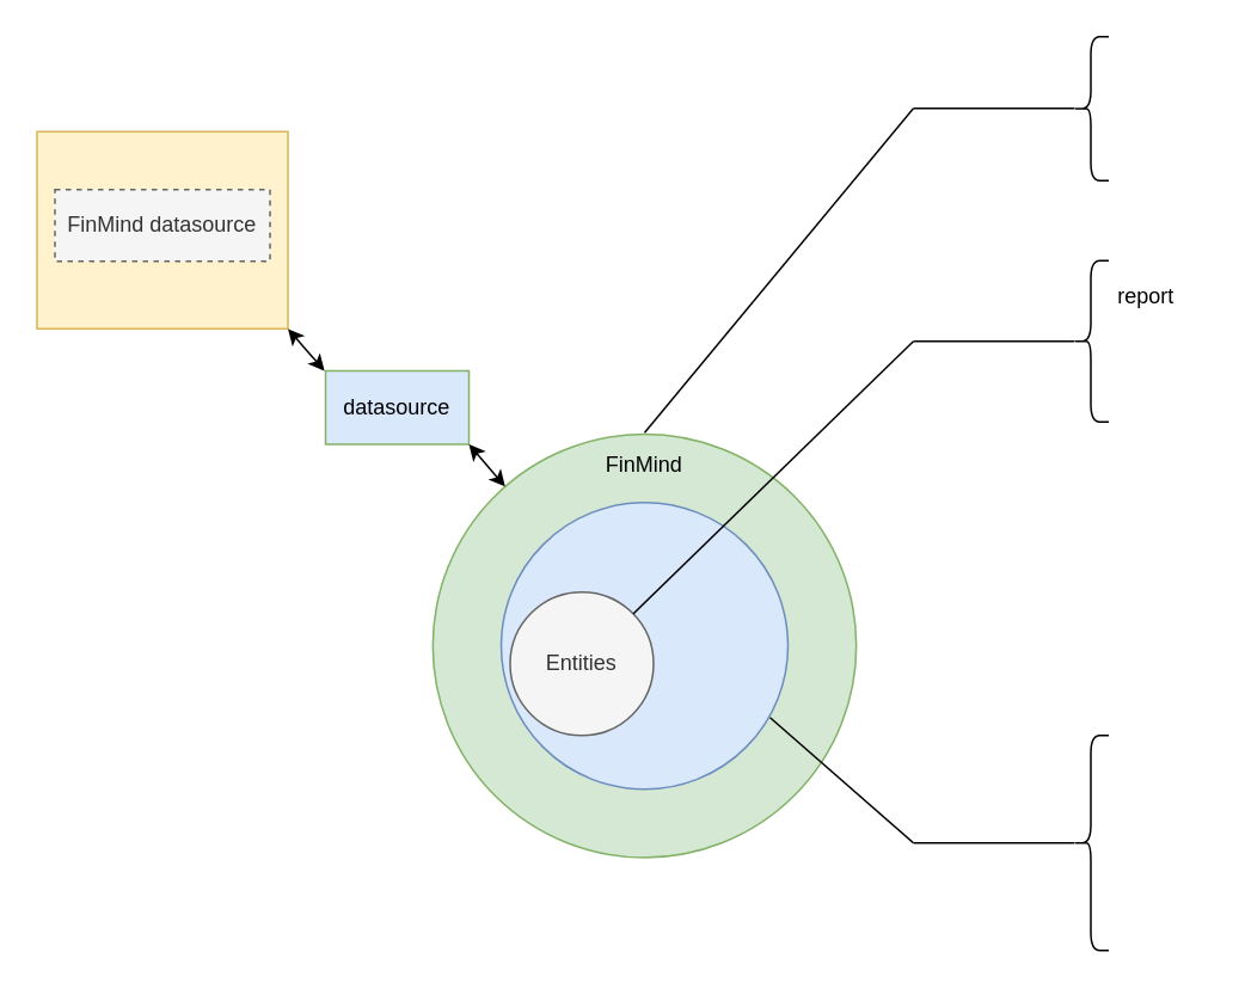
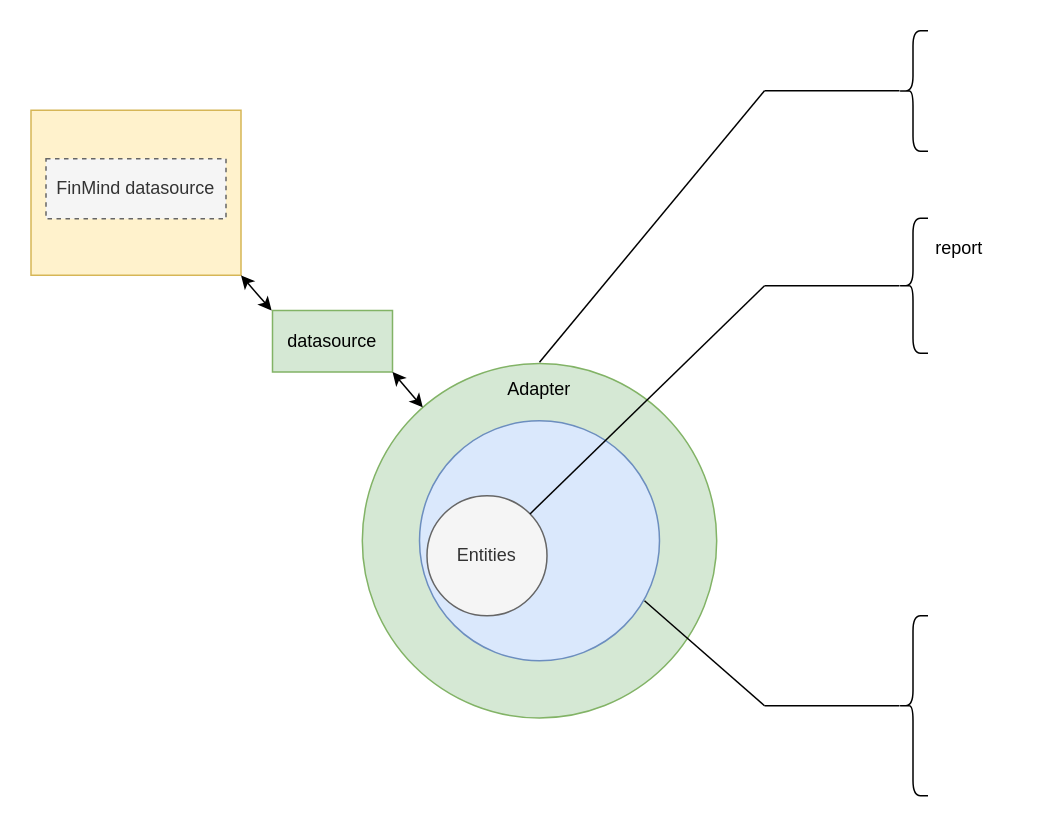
  <mxCell id="0" />
  <mxCell id="1" parent="0" />
  <mxCell id="2" value="" style="ellipse;whiteSpace=wrap;html=1;aspect=fixed;fillColor=#d5e8d4;strokeColor=#82b366;" vertex="1" parent="1"><mxGeometry x="240.88" y="241.88" width="236.25" height="236.25" as="geometry" /></mxCell>
  <mxCell id="3" value="" style="ellipse;whiteSpace=wrap;html=1;aspect=fixed;fillColor=#dae8fc;strokeColor=#6c8ebf;" vertex="1" parent="1"><mxGeometry x="279" y="280" width="160" height="160" as="geometry" /></mxCell>
  <mxCell id="4" value="Entities" style="ellipse;whiteSpace=wrap;html=1;aspect=fixed;fillColor=#f5f5f5;fontColor=#333333;strokeColor=#666666;" vertex="1" parent="1"><mxGeometry x="284" y="330" width="80" height="80" as="geometry" /></mxCell>
- <mxCell id="5" value="FinMind" style="text;html=1;strokeColor=none;fillColor=none;align=center;verticalAlign=middle;whiteSpace=wrap;rounded=0;" vertex="1" parent="1"><mxGeometry x="329" y="244" width="60" height="30" as="geometry" /></mxCell>
+ <mxCell id="5" value="Adapter" style="text;html=1;strokeColor=none;fillColor=none;align=center;verticalAlign=middle;whiteSpace=wrap;rounded=0;" vertex="1" parent="1"><mxGeometry x="329" y="244" width="60" height="30" as="geometry" /></mxCell>
  <mxCell id="6" value="" style="rounded=0;whiteSpace=wrap;html=1;fillColor=#fff2cc;strokeColor=#d6b656;" vertex="1" parent="1"><mxGeometry x="20" y="73" width="140" height="110" as="geometry" /></mxCell>
  <mxCell id="7" value="FinMind datasource" style="rounded=0;whiteSpace=wrap;html=1;fillColor=#f5f5f5;fontColor=#333333;strokeColor=#666666;dashed=1;" vertex="1" parent="1"><mxGeometry x="30" y="105.31" width="120" height="40" as="geometry" /></mxCell>
- <mxCell id="8" value="datasource" style="rounded=0;whiteSpace=wrap;html=1;fillColor=#dae8fc;strokeColor=#82b366;" vertex="1" parent="1"><mxGeometry x="181" y="206.5" width="80" height="41" as="geometry" /></mxCell>
+ <mxCell id="8" value="datasource" style="rounded=0;whiteSpace=wrap;html=1;fillColor=#d5e8d4;strokeColor=#82b366;" vertex="1" parent="1"><mxGeometry x="181" y="206.5" width="80" height="41" as="geometry" /></mxCell>
  <mxCell id="9" value="" style="endArrow=none;html=1;rounded=0;" edge="1" parent="1" source="4"><mxGeometry width="50" height="50" relative="1" as="geometry"><mxPoint x="539" y="324" as="sourcePoint" /><mxPoint x="509" y="190" as="targetPoint" /></mxGeometry></mxCell>
  <mxCell id="10" value="" style="endArrow=none;html=1;rounded=0;" edge="1" parent="1"><mxGeometry width="50" height="50" relative="1" as="geometry"><mxPoint x="509" y="470" as="sourcePoint" /><mxPoint x="599" y="470" as="targetPoint" /></mxGeometry></mxCell>
  <mxCell id="11" value="" style="endArrow=none;html=1;rounded=0;" edge="1" parent="1"><mxGeometry width="50" height="50" relative="1" as="geometry"><mxPoint x="428.997" y="399.999" as="sourcePoint" /><mxPoint x="509" y="470" as="targetPoint" /></mxGeometry></mxCell>
  <mxCell id="12" value="" style="endArrow=none;html=1;rounded=0;" edge="1" parent="1"><mxGeometry width="50" height="50" relative="1" as="geometry"><mxPoint x="509" y="60" as="sourcePoint" /><mxPoint x="599" y="60" as="targetPoint" /></mxGeometry></mxCell>
  <mxCell id="13" value="" style="endArrow=none;html=1;rounded=0;" edge="1" parent="1"><mxGeometry width="50" height="50" relative="1" as="geometry"><mxPoint x="359" y="241" as="sourcePoint" /><mxPoint x="509" y="60" as="targetPoint" /></mxGeometry></mxCell>
  <mxCell id="14" value="" style="endArrow=none;html=1;rounded=0;" edge="1" parent="1"><mxGeometry width="50" height="50" relative="1" as="geometry"><mxPoint x="509" y="190" as="sourcePoint" /><mxPoint x="599" y="190" as="targetPoint" /></mxGeometry></mxCell>
  <mxCell id="15" value="" style="shape=curlyBracket;whiteSpace=wrap;html=1;rounded=1;" vertex="1" parent="1"><mxGeometry x="598" y="145" width="20" height="90" as="geometry" /></mxCell>
  <mxCell id="16" value="" style="shape=curlyBracket;whiteSpace=wrap;html=1;rounded=1;" vertex="1" parent="1"><mxGeometry x="598" y="410" width="20" height="120" as="geometry" /></mxCell>
  <mxCell id="17" value="" style="shape=curlyBracket;whiteSpace=wrap;html=1;rounded=1;" vertex="1" parent="1"><mxGeometry x="598" y="20" width="20" height="80.31" as="geometry" /></mxCell>
  <mxCell id="18" value="report" style="text;html=1;strokeColor=none;fillColor=none;align=center;verticalAlign=middle;whiteSpace=wrap;rounded=0;" vertex="1" parent="1"><mxGeometry x="609" y="150" width="60" height="30" as="geometry" /></mxCell>
  <mxCell id="19" value="" style="endArrow=classic;startArrow=classic;html=1;rounded=0;exitX=1;exitY=1;exitDx=0;exitDy=0;" edge="1" parent="1" source="8" target="2"><mxGeometry width="50" height="50" relative="1" as="geometry"><mxPoint x="289" y="212.31" as="sourcePoint" /><mxPoint x="339" y="162.31" as="targetPoint" /></mxGeometry></mxCell>
  <mxCell id="20" value="" style="endArrow=classic;startArrow=classic;html=1;rounded=0;exitX=1;exitY=1;exitDx=0;exitDy=0;" edge="1" parent="1"><mxGeometry width="50" height="50" relative="1" as="geometry"><mxPoint x="160" y="183.06" as="sourcePoint" /><mxPoint x="180.413" y="206.498" as="targetPoint" /></mxGeometry></mxCell>
